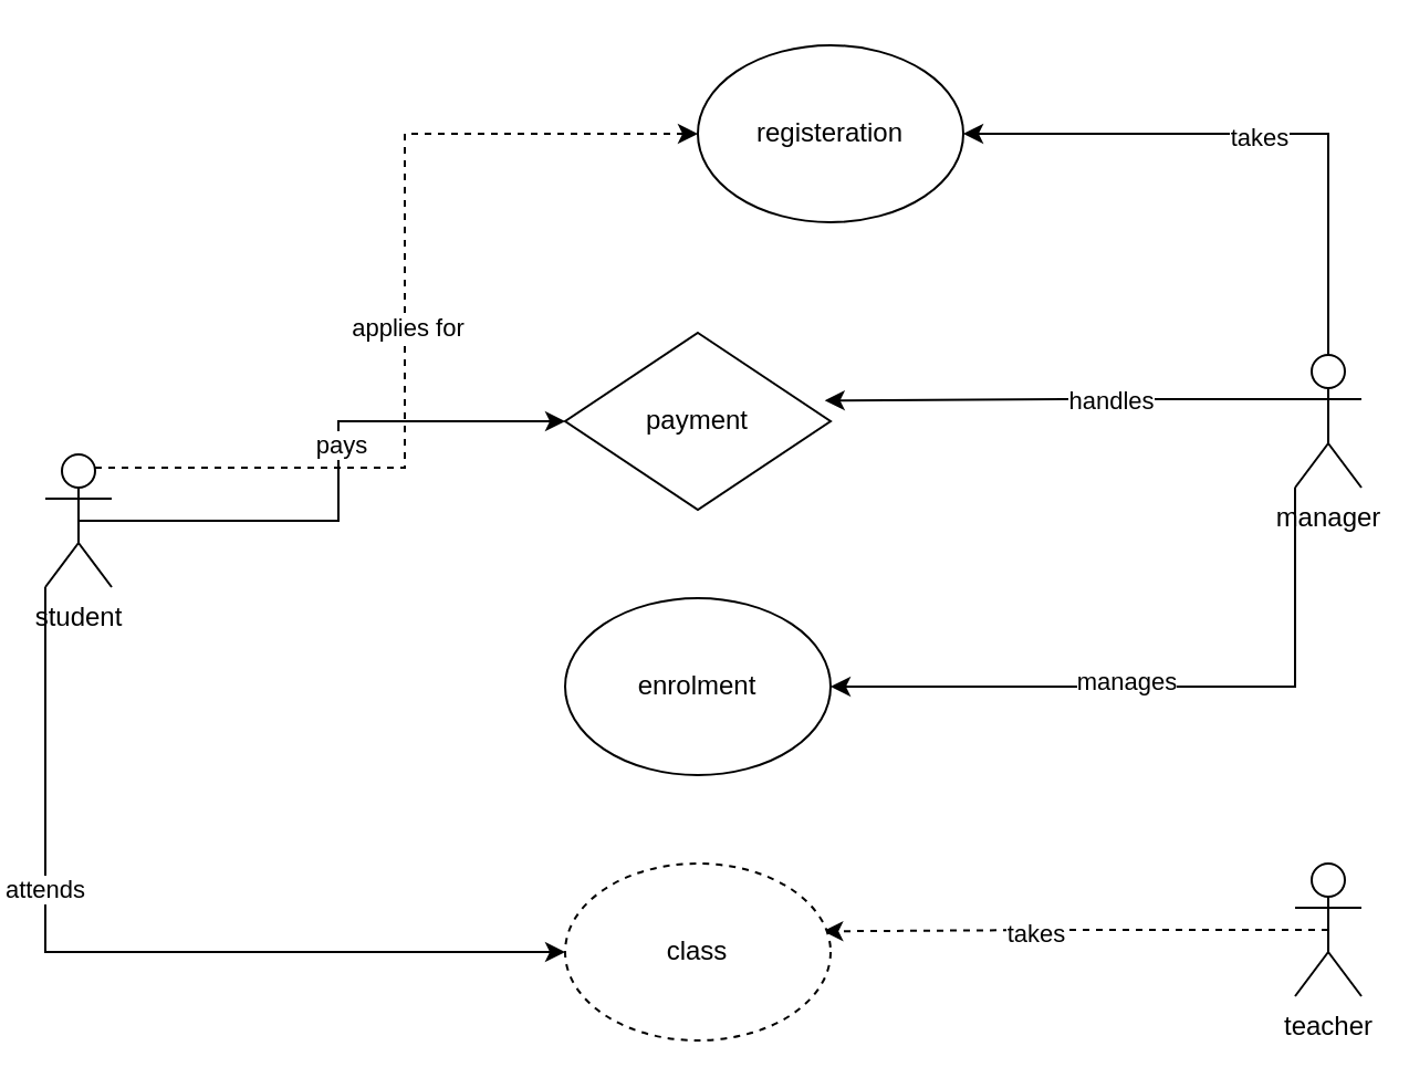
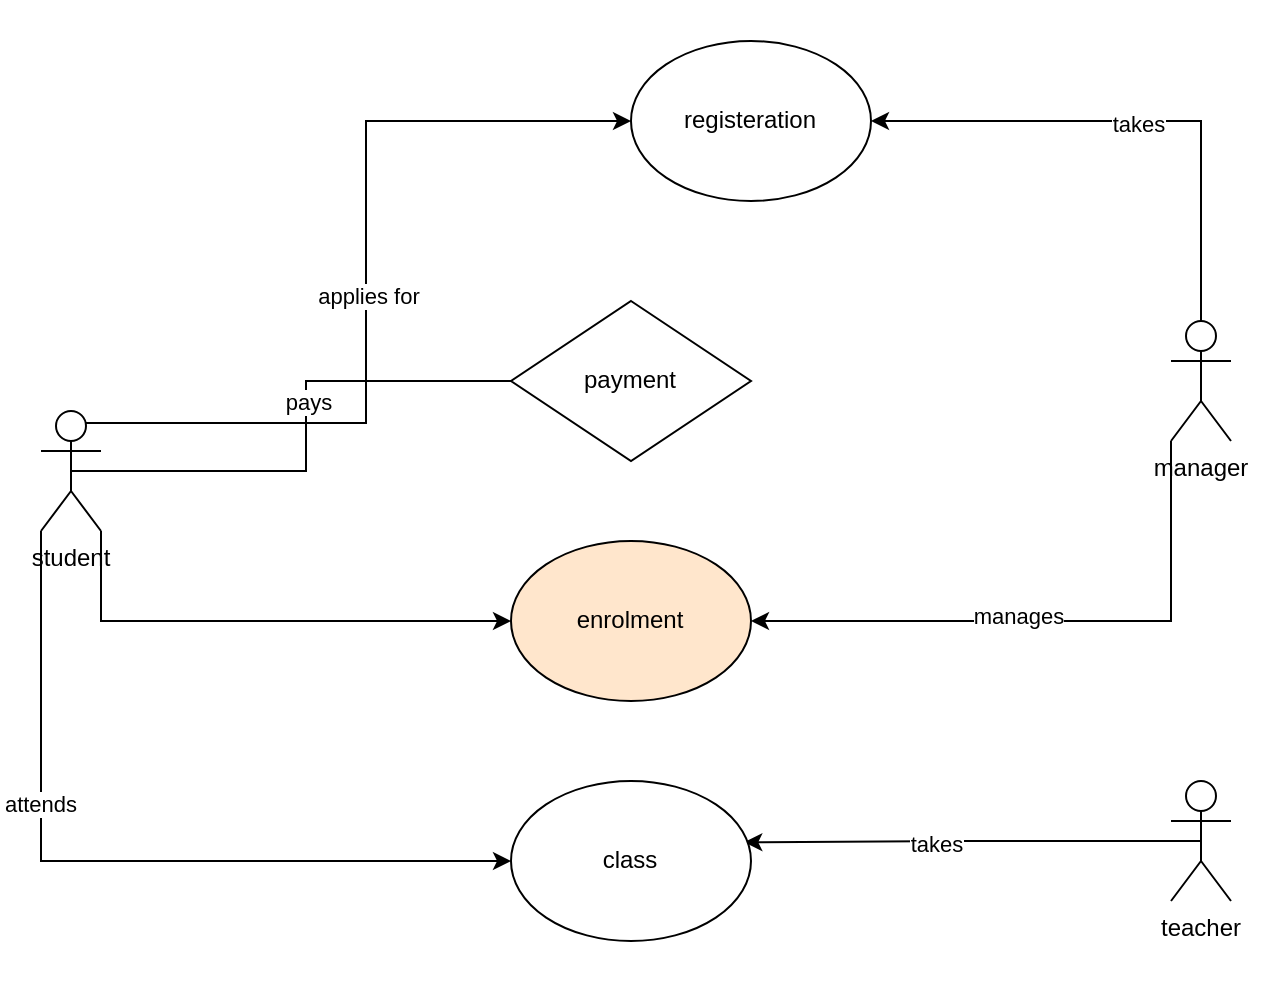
  <mxCell id="0" />
  <mxCell id="1" parent="0" />
  <mxCell id="2" value="registeration" style="ellipse;whiteSpace=wrap;html=1;" vertex="1" parent="1"><mxGeometry x="315" y="20" width="120" height="80" as="geometry" /></mxCell>
  <mxCell id="3" value="payment" style="rhombus;whiteSpace=wrap;html=1;" vertex="1" parent="1"><mxGeometry x="255" y="150" width="120" height="80" as="geometry" /></mxCell>
- <mxCell id="4" value="enrolment" style="ellipse;whiteSpace=wrap;html=1;" vertex="1" parent="1"><mxGeometry x="255" y="270" width="120" height="80" as="geometry" /></mxCell>
- <mxCell id="5" style="edgeStyle=orthogonalEdgeStyle;rounded=0;orthogonalLoop=1;jettySize=auto;html=1;exitX=0.75;exitY=0.1;exitDx=0;exitDy=0;exitPerimeter=0;entryX=0;entryY=0.5;entryDx=0;entryDy=0;dashed=1;" edge="1" parent="1" source="12" target="2"><mxGeometry relative="1" as="geometry" /></mxCell>
+ <mxCell id="4" value="enrolment" style="ellipse;whiteSpace=wrap;html=1;fillColor=#ffe6cc;" vertex="1" parent="1"><mxGeometry x="255" y="270" width="120" height="80" as="geometry" /></mxCell>
+ <mxCell id="5" style="edgeStyle=orthogonalEdgeStyle;rounded=0;orthogonalLoop=1;jettySize=auto;html=1;exitX=0.75;exitY=0.1;exitDx=0;exitDy=0;exitPerimeter=0;entryX=0;entryY=0.5;entryDx=0;entryDy=0;" edge="1" parent="1" source="12" target="2"><mxGeometry relative="1" as="geometry" /></mxCell>
  <mxCell id="6" value="applies for" style="edgeLabel;html=1;align=center;verticalAlign=middle;resizable=0;points=[];" vertex="1" connectable="0" parent="5"><mxGeometry x="-0.037" y="-1" relative="1" as="geometry"><mxPoint as="offset" /></mxGeometry></mxCell>
- <mxCell id="7" style="edgeStyle=orthogonalEdgeStyle;rounded=0;orthogonalLoop=1;jettySize=auto;html=1;exitX=0.5;exitY=0.5;exitDx=0;exitDy=0;exitPerimeter=0;entryX=0;entryY=0.5;entryDx=0;entryDy=0;" edge="1" parent="1" source="12" target="3"><mxGeometry relative="1" as="geometry" /></mxCell>
+ <mxCell id="7" style="edgeStyle=orthogonalEdgeStyle;rounded=0;orthogonalLoop=1;jettySize=auto;html=1;exitX=0.5;exitY=0.5;exitDx=0;exitDy=0;exitPerimeter=0;entryX=0;entryY=0.5;entryDx=0;entryDy=0;endArrow=none;" edge="1" parent="1" source="12" target="3"><mxGeometry relative="1" as="geometry" /></mxCell>
  <mxCell id="8" value="pays" style="edgeLabel;html=1;align=center;verticalAlign=middle;resizable=0;points=[];" vertex="1" connectable="0" parent="7"><mxGeometry x="0.144" y="-1" relative="1" as="geometry"><mxPoint as="offset" /></mxGeometry></mxCell>
+ <mxCell id="9" style="edgeStyle=orthogonalEdgeStyle;rounded=0;orthogonalLoop=1;jettySize=auto;html=1;exitX=1;exitY=1;exitDx=0;exitDy=0;exitPerimeter=0;entryX=0;entryY=0.5;entryDx=0;entryDy=0;" edge="1" parent="1" source="12" target="4"><mxGeometry relative="1" as="geometry" /></mxCell>
  <mxCell id="10" style="edgeStyle=orthogonalEdgeStyle;rounded=0;orthogonalLoop=1;jettySize=auto;html=1;exitX=0;exitY=1;exitDx=0;exitDy=0;exitPerimeter=0;entryX=0;entryY=0.5;entryDx=0;entryDy=0;" edge="1" parent="1" source="12" target="23"><mxGeometry relative="1" as="geometry" /></mxCell>
  <mxCell id="11" value="attends" style="edgeLabel;html=1;align=center;verticalAlign=middle;resizable=0;points=[];" vertex="1" connectable="0" parent="10"><mxGeometry x="-0.319" y="-1" relative="1" as="geometry"><mxPoint as="offset" /></mxGeometry></mxCell>
  <mxCell id="12" value="student" style="shape=umlActor;verticalLabelPosition=bottom;verticalAlign=top;html=1;outlineConnect=0;" vertex="1" parent="1"><mxGeometry x="20" y="205" width="30" height="60" as="geometry" /></mxCell>
  <mxCell id="13" style="edgeStyle=orthogonalEdgeStyle;rounded=0;orthogonalLoop=1;jettySize=auto;html=1;exitX=0.5;exitY=0;exitDx=0;exitDy=0;exitPerimeter=0;entryX=1;entryY=0.5;entryDx=0;entryDy=0;" edge="1" parent="1" source="19" target="2"><mxGeometry relative="1" as="geometry" /></mxCell>
  <mxCell id="14" value="takes" style="edgeLabel;html=1;align=center;verticalAlign=middle;resizable=0;points=[];" vertex="1" connectable="0" parent="13"><mxGeometry x="-0.001" y="1" relative="1" as="geometry"><mxPoint as="offset" /></mxGeometry></mxCell>
- <mxCell id="15" style="edgeStyle=orthogonalEdgeStyle;rounded=0;orthogonalLoop=1;jettySize=auto;html=1;exitX=0;exitY=0.333;exitDx=0;exitDy=0;exitPerimeter=0;entryX=0.978;entryY=0.383;entryDx=0;entryDy=0;entryPerimeter=0;" edge="1" parent="1" source="19" target="3"><mxGeometry relative="1" as="geometry" /></mxCell>
- <mxCell id="16" value="handles" style="edgeLabel;html=1;align=center;verticalAlign=middle;resizable=0;points=[];" vertex="1" connectable="0" parent="15"><mxGeometry x="-0.209" y="1" relative="1" as="geometry"><mxPoint as="offset" /></mxGeometry></mxCell>
  <mxCell id="17" style="edgeStyle=orthogonalEdgeStyle;rounded=0;orthogonalLoop=1;jettySize=auto;html=1;exitX=0;exitY=1;exitDx=0;exitDy=0;exitPerimeter=0;entryX=1;entryY=0.5;entryDx=0;entryDy=0;" edge="1" parent="1" source="19" target="4"><mxGeometry relative="1" as="geometry" /></mxCell>
  <mxCell id="18" value="manages" style="edgeLabel;html=1;align=center;verticalAlign=middle;resizable=0;points=[];" vertex="1" connectable="0" parent="17"><mxGeometry x="0.116" y="-3" relative="1" as="geometry"><mxPoint as="offset" /></mxGeometry></mxCell>
  <mxCell id="19" value="manager" style="shape=umlActor;verticalLabelPosition=bottom;verticalAlign=top;html=1;outlineConnect=0;" vertex="1" parent="1"><mxGeometry x="585" y="160" width="30" height="60" as="geometry" /></mxCell>
- <mxCell id="20" style="edgeStyle=orthogonalEdgeStyle;rounded=0;orthogonalLoop=1;jettySize=auto;html=1;exitX=0.5;exitY=0.5;exitDx=0;exitDy=0;exitPerimeter=0;entryX=0.972;entryY=0.383;entryDx=0;entryDy=0;entryPerimeter=0;dashed=1;" edge="1" parent="1" source="22" target="23"><mxGeometry relative="1" as="geometry" /></mxCell>
+ <mxCell id="20" style="edgeStyle=orthogonalEdgeStyle;rounded=0;orthogonalLoop=1;jettySize=auto;html=1;exitX=0.5;exitY=0.5;exitDx=0;exitDy=0;exitPerimeter=0;entryX=0.972;entryY=0.383;entryDx=0;entryDy=0;entryPerimeter=0;" edge="1" parent="1" source="22" target="23"><mxGeometry relative="1" as="geometry" /></mxCell>
  <mxCell id="21" value="takes" style="edgeLabel;html=1;align=center;verticalAlign=middle;resizable=0;points=[];" vertex="1" connectable="0" parent="20"><mxGeometry x="0.161" y="1" relative="1" as="geometry"><mxPoint as="offset" /></mxGeometry></mxCell>
  <mxCell id="22" value="teacher" style="shape=umlActor;verticalLabelPosition=bottom;verticalAlign=top;html=1;outlineConnect=0;" vertex="1" parent="1"><mxGeometry x="585" y="390" width="30" height="60" as="geometry" /></mxCell>
- <mxCell id="23" value="class" style="ellipse;whiteSpace=wrap;html=1;dashed=1;" vertex="1" parent="1"><mxGeometry x="255" y="390" width="120" height="80" as="geometry" /></mxCell>
+ <mxCell id="23" value="class" style="ellipse;whiteSpace=wrap;html=1;" vertex="1" parent="1"><mxGeometry x="255" y="390" width="120" height="80" as="geometry" /></mxCell>
